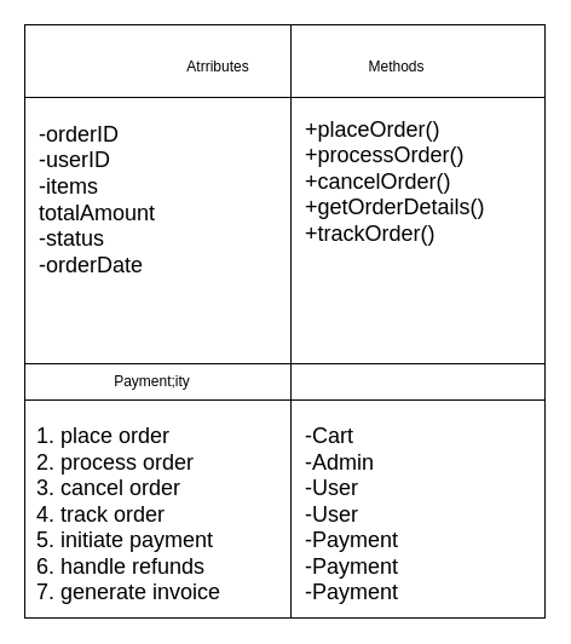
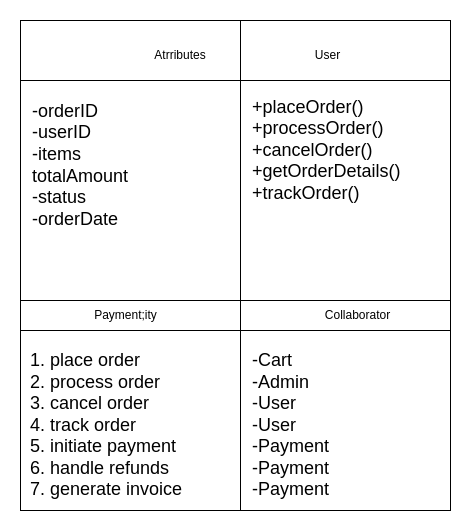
  <mxCell id="0" />
  <mxCell id="1" parent="0" />
  <mxCell id="2" value="" style="shape=internalStorage;whiteSpace=wrap;html=1;backgroundOutline=1;dx=220;dy=60;" parent="1" vertex="1"><mxGeometry x="20" y="20" width="430" height="490" as="geometry" /></mxCell>
  <mxCell id="3" value="Atrributes" style="text;html=1;strokeColor=none;fillColor=none;align=center;verticalAlign=middle;whiteSpace=wrap;rounded=0;" parent="1" vertex="1"><mxGeometry x="150" y="40" width="60" height="30" as="geometry" /></mxCell>
- <mxCell id="4" value="Methods" style="text;html=1;strokeColor=none;fillColor=none;align=center;verticalAlign=middle;whiteSpace=wrap;rounded=0;" parent="1" vertex="1"><mxGeometry x="300" y="40" width="55" height="30" as="geometry" /></mxCell>
+ <mxCell id="4" value="User" style="text;html=1;strokeColor=none;fillColor=none;align=center;verticalAlign=middle;whiteSpace=wrap;rounded=0;" parent="1" vertex="1"><mxGeometry x="300" y="40" width="55" height="30" as="geometry" /></mxCell>
  <mxCell id="5" value="" style="endArrow=none;html=1;" parent="1" target="2" edge="1"><mxGeometry width="50" height="50" relative="1" as="geometry"><mxPoint x="20" y="300" as="sourcePoint" /><mxPoint x="70" y="250" as="targetPoint" /><Array as="points"><mxPoint x="450" y="300" /></Array></mxGeometry></mxCell>
  <mxCell id="6" value="" style="endArrow=none;html=1;" parent="1" edge="1"><mxGeometry width="50" height="50" relative="1" as="geometry"><mxPoint x="20" y="330" as="sourcePoint" /><mxPoint x="450" y="330" as="targetPoint" /><Array as="points"><mxPoint x="450" y="330" /></Array></mxGeometry></mxCell>
  <mxCell id="7" value="Payment;ity" style="text;html=1;strokeColor=none;fillColor=none;align=center;verticalAlign=middle;whiteSpace=wrap;rounded=0;" parent="1" vertex="1"><mxGeometry x="67.5" y="300" width="115" height="30" as="geometry" /></mxCell>
+ <mxCell id="8" value="Collaborator" style="text;html=1;strokeColor=none;fillColor=none;align=center;verticalAlign=middle;whiteSpace=wrap;rounded=0;" parent="1" vertex="1"><mxGeometry x="300" y="300" width="115" height="30" as="geometry" /></mxCell>
  <mxCell id="9" value="&lt;span style=&quot;font-size: 18px;&quot;&gt;-orderID&lt;br&gt;-userID&lt;br&gt;-items&lt;br&gt;totalAmount&lt;br&gt;-status&lt;br&gt;-orderDate&lt;br&gt;&lt;/span&gt;" style="text;html=1;strokeColor=none;fillColor=none;align=left;verticalAlign=middle;whiteSpace=wrap;rounded=0;" parent="1" vertex="1"><mxGeometry x="30" y="80" width="170" height="170" as="geometry" /></mxCell>
  <mxCell id="10" value="&lt;font style=&quot;font-size: 18px;&quot;&gt;+placeOrder()&lt;br&gt;+processOrder()&lt;br&gt;+cancelOrder()&lt;br&gt;+getOrderDetails()&lt;br&gt;+trackOrder()&lt;br&gt;&lt;/font&gt;" style="text;html=1;strokeColor=none;fillColor=none;align=left;verticalAlign=middle;whiteSpace=wrap;rounded=0;" parent="1" vertex="1"><mxGeometry x="250" y="60" width="180" height="180" as="geometry" /></mxCell>
  <mxCell id="11" value="&lt;span style=&quot;font-size: 18px;&quot;&gt;1. place order&lt;br&gt;2. process order&lt;br&gt;3. cancel order&lt;br&gt;4. track order&lt;br&gt;5. initiate payment&lt;br&gt;6. handle refunds&lt;br&gt;7. generate invoice&lt;br&gt;&lt;/span&gt;" style="text;html=1;strokeColor=none;fillColor=none;align=left;verticalAlign=middle;whiteSpace=wrap;rounded=0;" parent="1" vertex="1"><mxGeometry x="27.5" y="360" width="175" height="130" as="geometry" /></mxCell>
  <mxCell id="12" value="&lt;font style=&quot;font-size: 18px;&quot;&gt;-Cart&lt;br&gt;-Admin&lt;br&gt;-User&lt;br&gt;-User&lt;br&gt;-Payment&lt;br&gt;-Payment&lt;br&gt;-Payment&lt;br&gt;&lt;/font&gt;" style="text;html=1;strokeColor=none;fillColor=none;align=left;verticalAlign=middle;whiteSpace=wrap;rounded=0;" parent="1" vertex="1"><mxGeometry x="250" y="340" width="170" height="170" as="geometry" /></mxCell>
